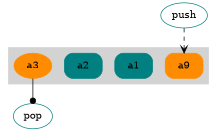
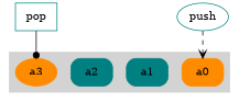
  digraph {
    node [color=teal shape=box style="rounded,filled"]
-   a0 [color=darkorange label=a9]
+   a0 [color=darkorange]
    a1
    a2
    a3 [color=darkorange shape=ellipse]
-   pop [shape="" style=""]
+   pop [style=""]
    push [shape="" style=""]
    subgraph cluster_1 {
      color=lightgrey
      style=filled
      a0
      a1
      a2
      a3
    }
-   a3 -> pop [arrowhead=dot style=solid]
+   pop -> a3 [arrowhead=dot style=solid]
    push -> a0 [arrowhead=vee style=dashed]
  }
